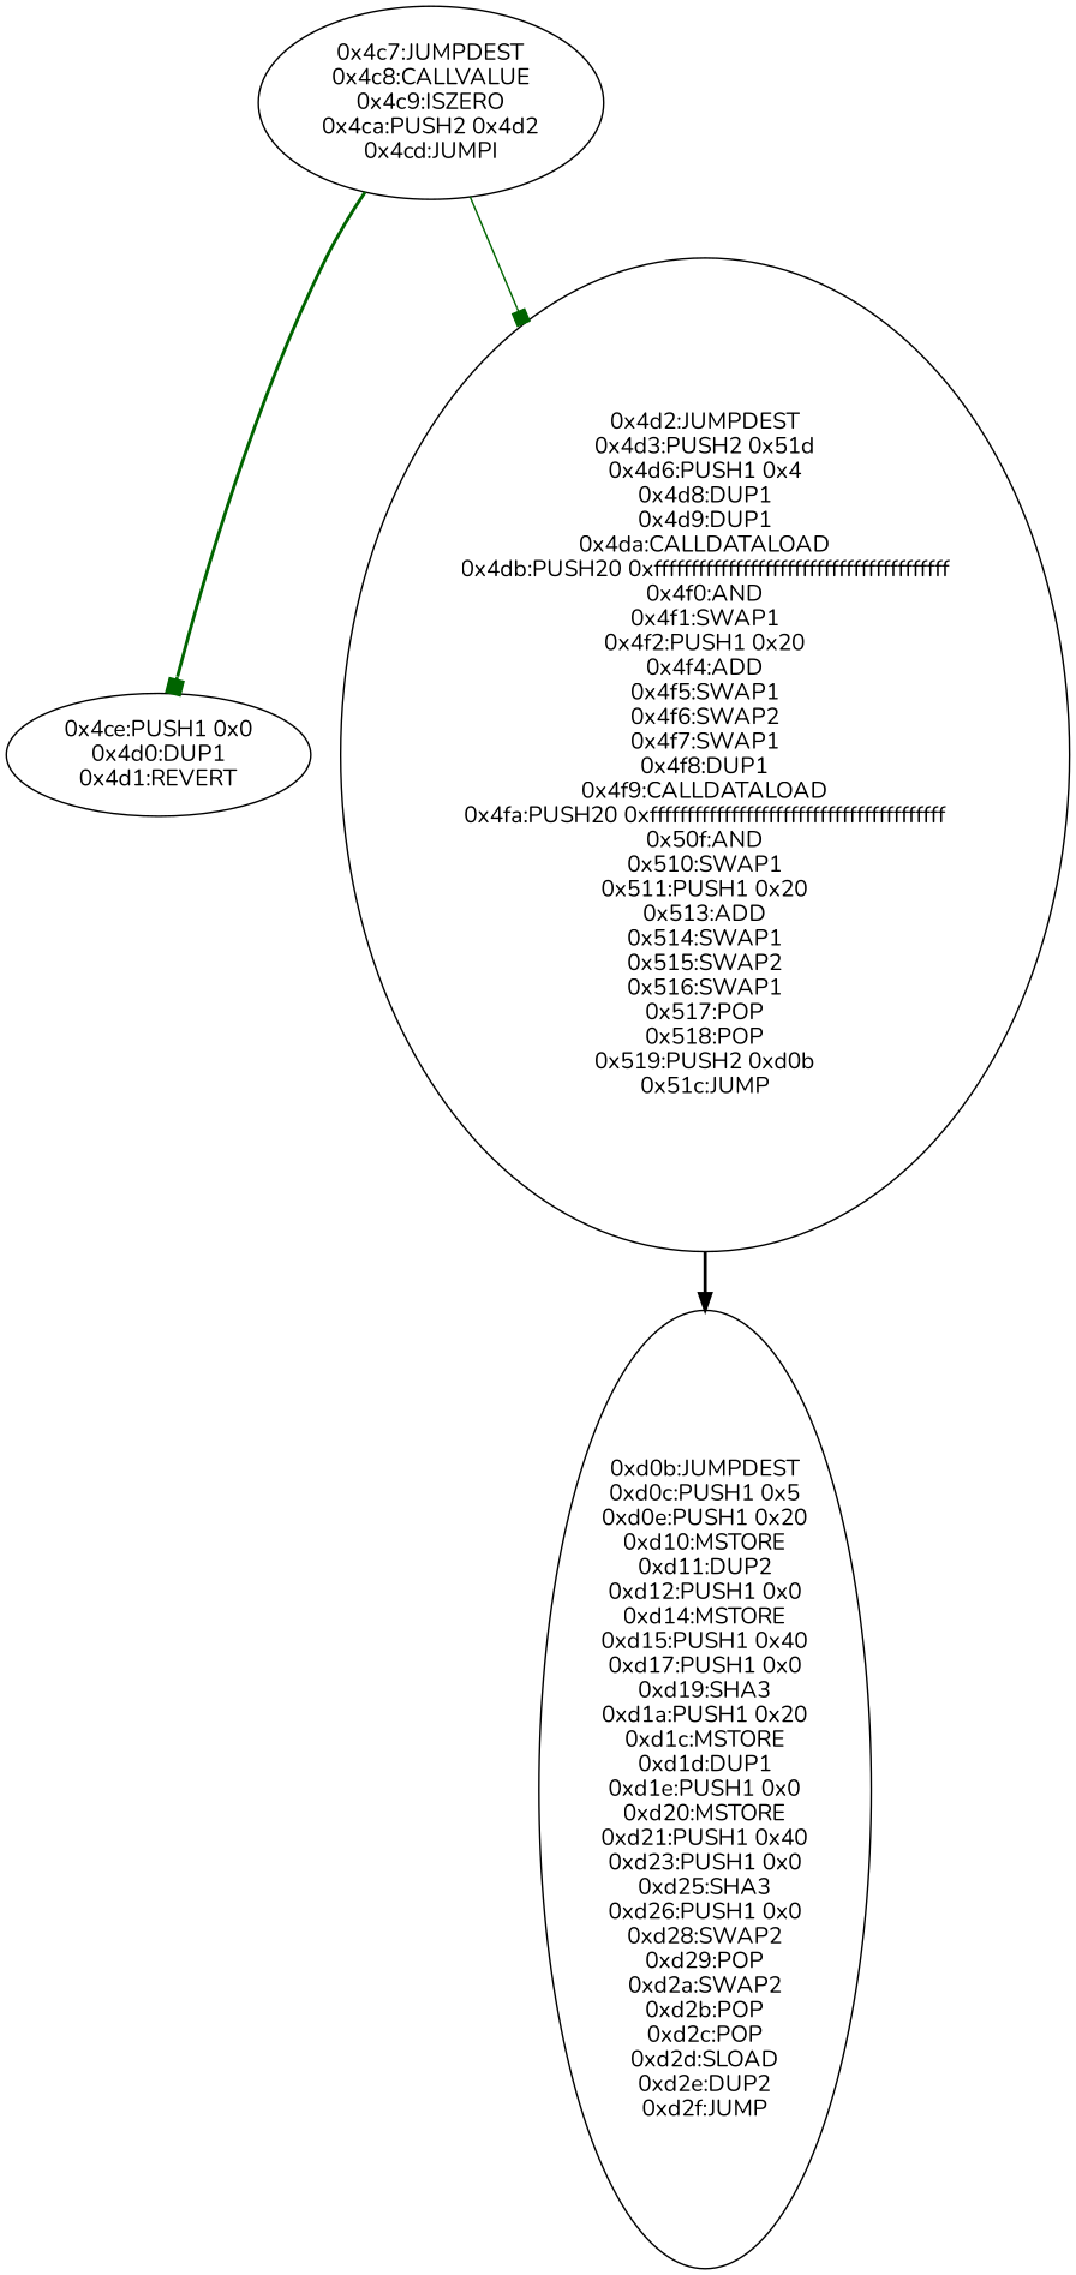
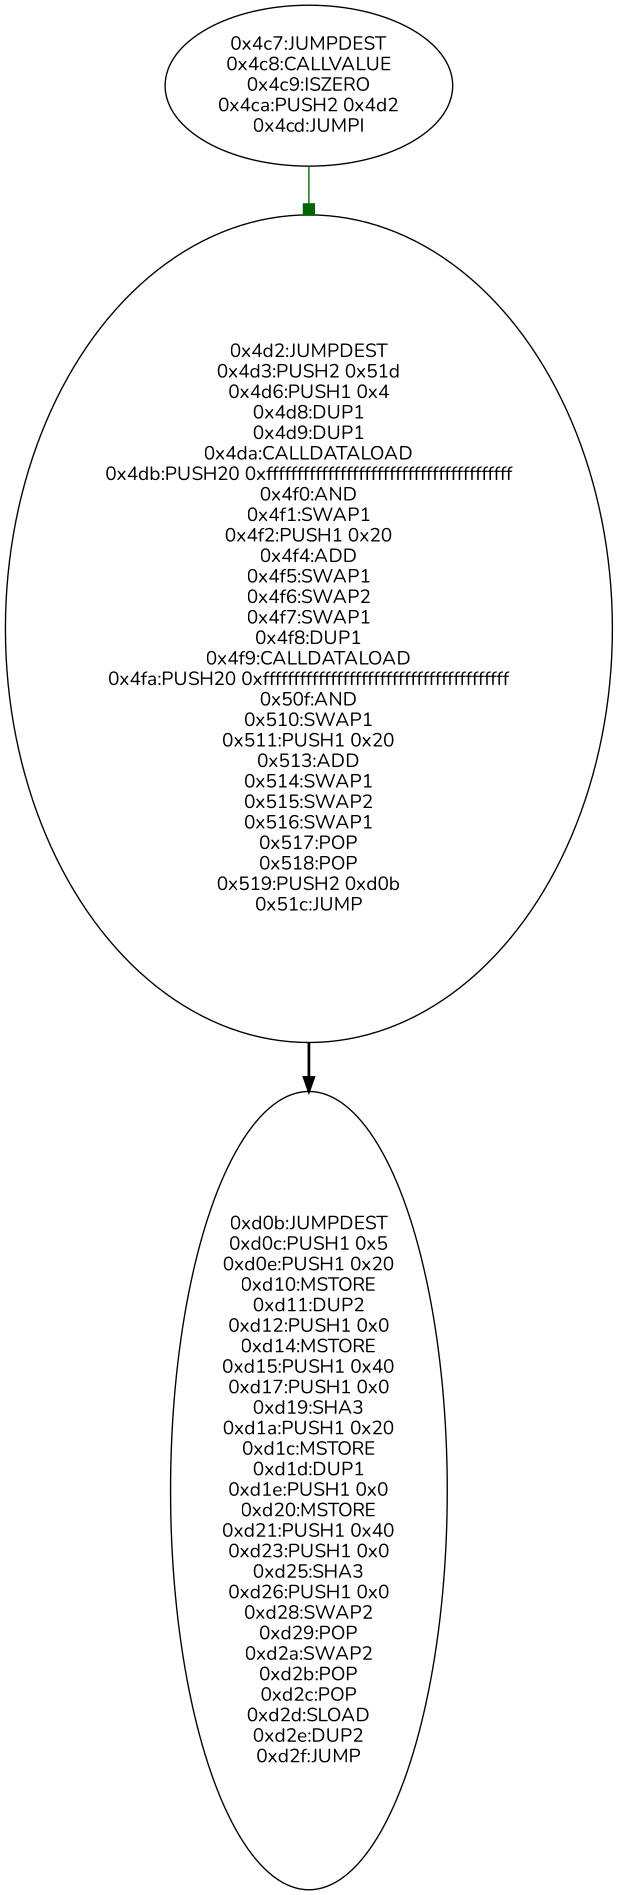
  digraph {
    fontname=Nunito
    node [fontname=Nunito]
    edge [color=darkgreen style=bold arrowhead=box fontname=Nunito]
    n1 [label="0x4c7:JUMPDEST\n0x4c8:CALLVALUE\n0x4c9:ISZERO\n0x4ca:PUSH2 0x4d2\n0x4cd:JUMPI"]
-   n2 [label="0x4ce:PUSH1 0x0\n0x4d0:DUP1\n0x4d1:REVERT"]
    n3 [label="0x4d2:JUMPDEST\n0x4d3:PUSH2 0x51d\n0x4d6:PUSH1 0x4\n0x4d8:DUP1\n0x4d9:DUP1\n0x4da:CALLDATALOAD\n0x4db:PUSH20 0xffffffffffffffffffffffffffffffffffffffff\n0x4f0:AND\n0x4f1:SWAP1\n0x4f2:PUSH1 0x20\n0x4f4:ADD\n0x4f5:SWAP1\n0x4f6:SWAP2\n0x4f7:SWAP1\n0x4f8:DUP1\n0x4f9:CALLDATALOAD\n0x4fa:PUSH20 0xffffffffffffffffffffffffffffffffffffffff\n0x50f:AND\n0x510:SWAP1\n0x511:PUSH1 0x20\n0x513:ADD\n0x514:SWAP1\n0x515:SWAP2\n0x516:SWAP1\n0x517:POP\n0x518:POP\n0x519:PUSH2 0xd0b\n0x51c:JUMP"]
    n4 [label="0xd0b:JUMPDEST\n0xd0c:PUSH1 0x5\n0xd0e:PUSH1 0x20\n0xd10:MSTORE\n0xd11:DUP2\n0xd12:PUSH1 0x0\n0xd14:MSTORE\n0xd15:PUSH1 0x40\n0xd17:PUSH1 0x0\n0xd19:SHA3\n0xd1a:PUSH1 0x20\n0xd1c:MSTORE\n0xd1d:DUP1\n0xd1e:PUSH1 0x0\n0xd20:MSTORE\n0xd21:PUSH1 0x40\n0xd23:PUSH1 0x0\n0xd25:SHA3\n0xd26:PUSH1 0x0\n0xd28:SWAP2\n0xd29:POP\n0xd2a:SWAP2\n0xd2b:POP\n0xd2c:POP\n0xd2d:SLOAD\n0xd2e:DUP2\n0xd2f:JUMP"]
-   n1 -> n2
    n1 -> n3 [style=solid]
    n3 -> n4 [color=black arrowhead=normal]
  }
